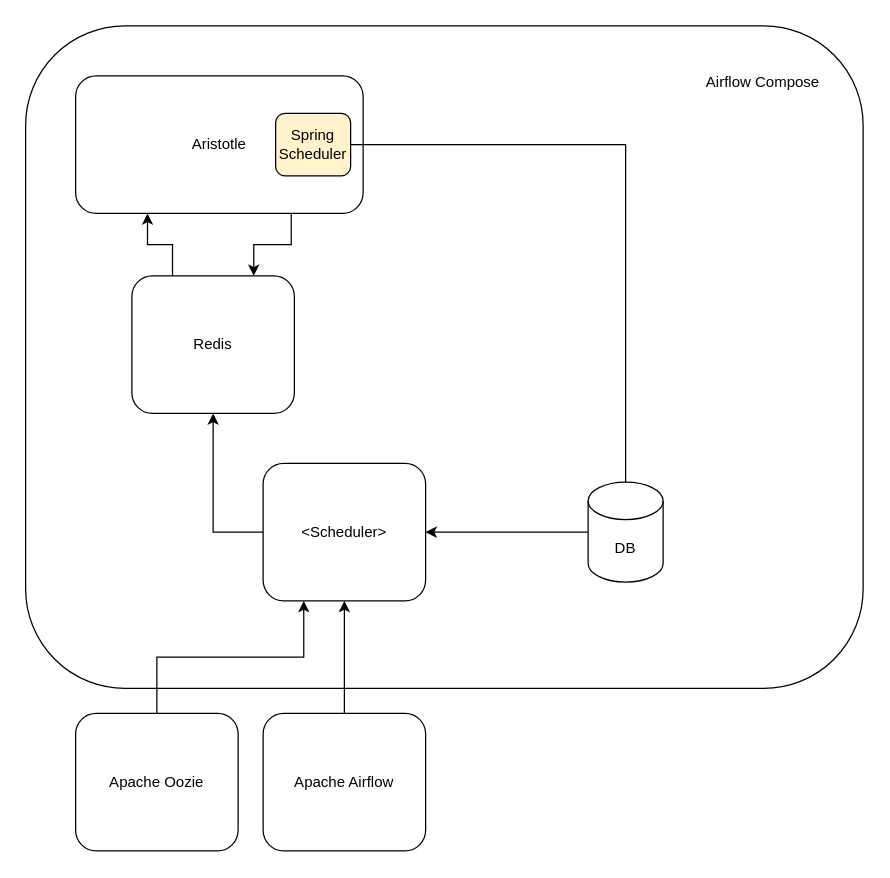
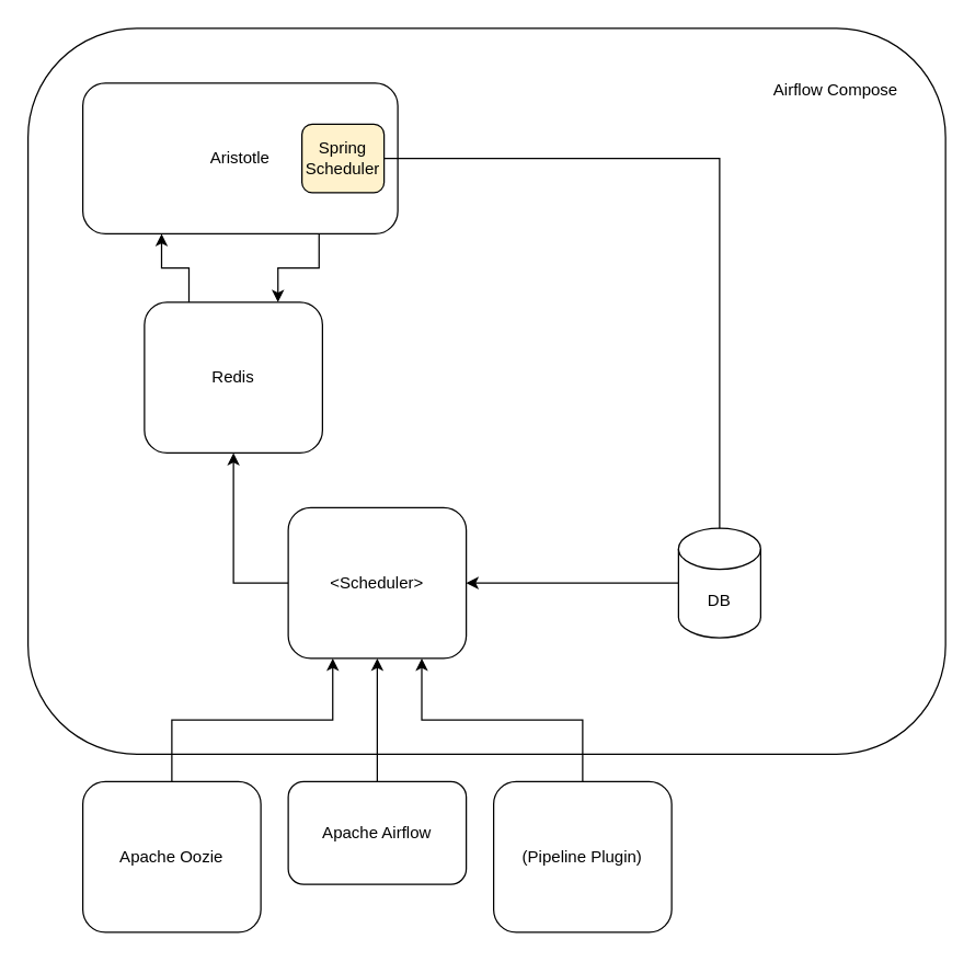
  <mxCell id="0" />
  <mxCell id="1" parent="0" />
  <mxCell id="2" value="" style="rounded=1;whiteSpace=wrap;html=1;" vertex="1" parent="1"><mxGeometry x="20" y="20" width="670" height="530" as="geometry" /></mxCell>
  <mxCell id="3" style="edgeStyle=orthogonalEdgeStyle;rounded=0;orthogonalLoop=1;jettySize=auto;html=1;exitX=0.75;exitY=1;exitDx=0;exitDy=0;entryX=0.75;entryY=0;entryDx=0;entryDy=0;" edge="1" parent="1" source="4" target="6"><mxGeometry relative="1" as="geometry" /></mxCell>
  <mxCell id="4" value="Aristotle" style="rounded=1;whiteSpace=wrap;html=1;" vertex="1" parent="1"><mxGeometry x="60" y="60" width="230" height="110" as="geometry" /></mxCell>
  <mxCell id="5" style="edgeStyle=orthogonalEdgeStyle;rounded=0;orthogonalLoop=1;jettySize=auto;html=1;exitX=0.25;exitY=0;exitDx=0;exitDy=0;entryX=0.25;entryY=1;entryDx=0;entryDy=0;" edge="1" parent="1" source="6" target="4"><mxGeometry relative="1" as="geometry" /></mxCell>
  <mxCell id="6" value="Redis" style="rounded=1;whiteSpace=wrap;html=1;" vertex="1" parent="1"><mxGeometry x="105" y="220" width="130" height="110" as="geometry" /></mxCell>
  <mxCell id="7" style="edgeStyle=orthogonalEdgeStyle;rounded=0;orthogonalLoop=1;jettySize=auto;html=1;exitX=0;exitY=0.5;exitDx=0;exitDy=0;exitPerimeter=0;" edge="1" parent="1" source="8" target="11"><mxGeometry relative="1" as="geometry" /></mxCell>
- <mxCell id="8" value="DB" style="shape=cylinder3;whiteSpace=wrap;html=1;boundedLbl=1;backgroundOutline=1;size=15;" vertex="1" parent="1"><mxGeometry x="470" y="385" width="60" height="80" as="geometry" /></mxCell>
+ <mxCell id="8" value="DB" style="shape=cylinder3;whiteSpace=wrap;html=1;boundedLbl=1;backgroundOutline=1;size=15;" vertex="1" parent="1"><mxGeometry x="495" y="385" width="60" height="80" as="geometry" /></mxCell>
  <mxCell id="9" value="Airflow Compose" style="text;html=1;align=center;verticalAlign=middle;whiteSpace=wrap;rounded=0;" vertex="1" parent="1"><mxGeometry x="540" y="50" width="140" height="30" as="geometry" /></mxCell>
  <mxCell id="10" style="edgeStyle=orthogonalEdgeStyle;rounded=0;orthogonalLoop=1;jettySize=auto;html=1;exitX=0;exitY=0.5;exitDx=0;exitDy=0;entryX=0.5;entryY=1;entryDx=0;entryDy=0;" edge="1" parent="1" source="11" target="6"><mxGeometry relative="1" as="geometry" /></mxCell>
  <mxCell id="11" value="&amp;lt;Scheduler&amp;gt;" style="rounded=1;whiteSpace=wrap;html=1;" vertex="1" parent="1"><mxGeometry x="210" y="370" width="130" height="110" as="geometry" /></mxCell>
  <mxCell id="12" style="edgeStyle=orthogonalEdgeStyle;rounded=0;orthogonalLoop=1;jettySize=auto;html=1;exitX=0.5;exitY=0;exitDx=0;exitDy=0;entryX=0.25;entryY=1;entryDx=0;entryDy=0;" edge="1" parent="1" source="13" target="11"><mxGeometry relative="1" as="geometry" /></mxCell>
  <mxCell id="13" value="Apache Oozie&lt;span style=&quot;color: rgba(0, 0, 0, 0); font-family: monospace; font-size: 0px; text-align: start; text-wrap-mode: nowrap;&quot;&gt;%3CmxGraphModel%3E%3Croot%3E%3CmxCell%20id%3D%220%22%2F%3E%3CmxCell%20id%3D%221%22%20parent%3D%220%22%2F%3E%3CmxCell%20id%3D%222%22%20value%3D%22%26amp%3Blt%3BScheduler%26amp%3Bgt%3B%22%20style%3D%22rounded%3D1%3BwhiteSpace%3Dwrap%3Bhtml%3D1%3B%22%20vertex%3D%221%22%20parent%3D%221%22%3E%3CmxGeometry%20x%3D%22530%22%20y%3D%22690%22%20width%3D%22130%22%20height%3D%22110%22%20as%3D%22geometry%22%2F%3E%3C%2FmxCell%3E%3C%2Froot%3E%3C%2FmxGraphModel%3E&lt;/span&gt;" style="rounded=1;whiteSpace=wrap;html=1;" vertex="1" parent="1"><mxGeometry x="60" y="570" width="130" height="110" as="geometry" /></mxCell>
  <mxCell id="14" style="edgeStyle=orthogonalEdgeStyle;rounded=0;orthogonalLoop=1;jettySize=auto;html=1;exitX=0.5;exitY=0;exitDx=0;exitDy=0;entryX=0.5;entryY=1;entryDx=0;entryDy=0;" edge="1" parent="1" source="15" target="11"><mxGeometry relative="1" as="geometry" /></mxCell>
- <mxCell id="15" value="Apache Airflow" style="rounded=1;whiteSpace=wrap;html=1;" vertex="1" parent="1"><mxGeometry x="210" y="570" width="130" height="110" as="geometry" /></mxCell>
+ <mxCell id="15" value="Apache Airflow" style="rounded=1;whiteSpace=wrap;html=1;" vertex="1" parent="1"><mxGeometry x="210" y="570" width="130" height="75" as="geometry" /></mxCell>
  <mxCell id="16" value="Spring Scheduler" style="rounded=1;whiteSpace=wrap;html=1;fillColor=#fff2cc;" vertex="1" parent="1"><mxGeometry x="220" y="90" width="60" height="50" as="geometry" /></mxCell>
  <mxCell id="17" style="edgeStyle=orthogonalEdgeStyle;rounded=0;orthogonalLoop=1;jettySize=auto;html=1;exitX=1;exitY=0.5;exitDx=0;exitDy=0;entryX=0.5;entryY=0;entryDx=0;entryDy=0;entryPerimeter=0;endArrow=none;" edge="1" parent="1" source="16" target="8"><mxGeometry relative="1" as="geometry" /></mxCell>
+ <mxCell id="18" style="edgeStyle=orthogonalEdgeStyle;rounded=0;orthogonalLoop=1;jettySize=auto;html=1;exitX=0.5;exitY=0;exitDx=0;exitDy=0;entryX=0.75;entryY=1;entryDx=0;entryDy=0;" edge="1" parent="1" source="19" target="11"><mxGeometry relative="1" as="geometry" /></mxCell>
+ <mxCell id="19" value="(Pipeline Plugin)" style="rounded=1;whiteSpace=wrap;html=1;" vertex="1" parent="1"><mxGeometry x="360" y="570" width="130" height="110" as="geometry" /></mxCell>
